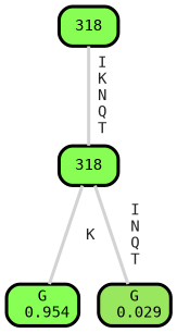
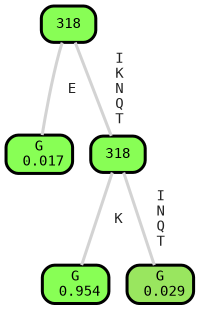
  graph {
    ranksep="0 equally"
    splines=straight
    fontname="DejaVu Sans Mono"
    node [color=black fillcolor="#88ff55" fontcolor=black fontname="DejaVu Sans Mono" penwidth=3 shape=box style="filled, rounded"]
    edge [color=lightgray fontcolor=grey14 fontname="DejaVu Sans Mono" fontweight=bold penwidth=3]
+   n1 [label="G\n 0.017"]
    n2 [fillcolor="#88fe55" label=318]
    n3 [fillcolor="#88fe55" label=318]
    n4 [label="G\n 0.954"]
    n5 [fillcolor="#99e65f" label="G\n 0.029"]
    subgraph sub_1 {
      rank=same
    }
+   n2 -- n1 [label=" E"]
    n2 -- n3 [label=" I\n K\n N\n Q\n T"]
    n3 -- n4 [label=" K"]
    n3 -- n5 [label=" I\n N\n Q\n T"]
  }
